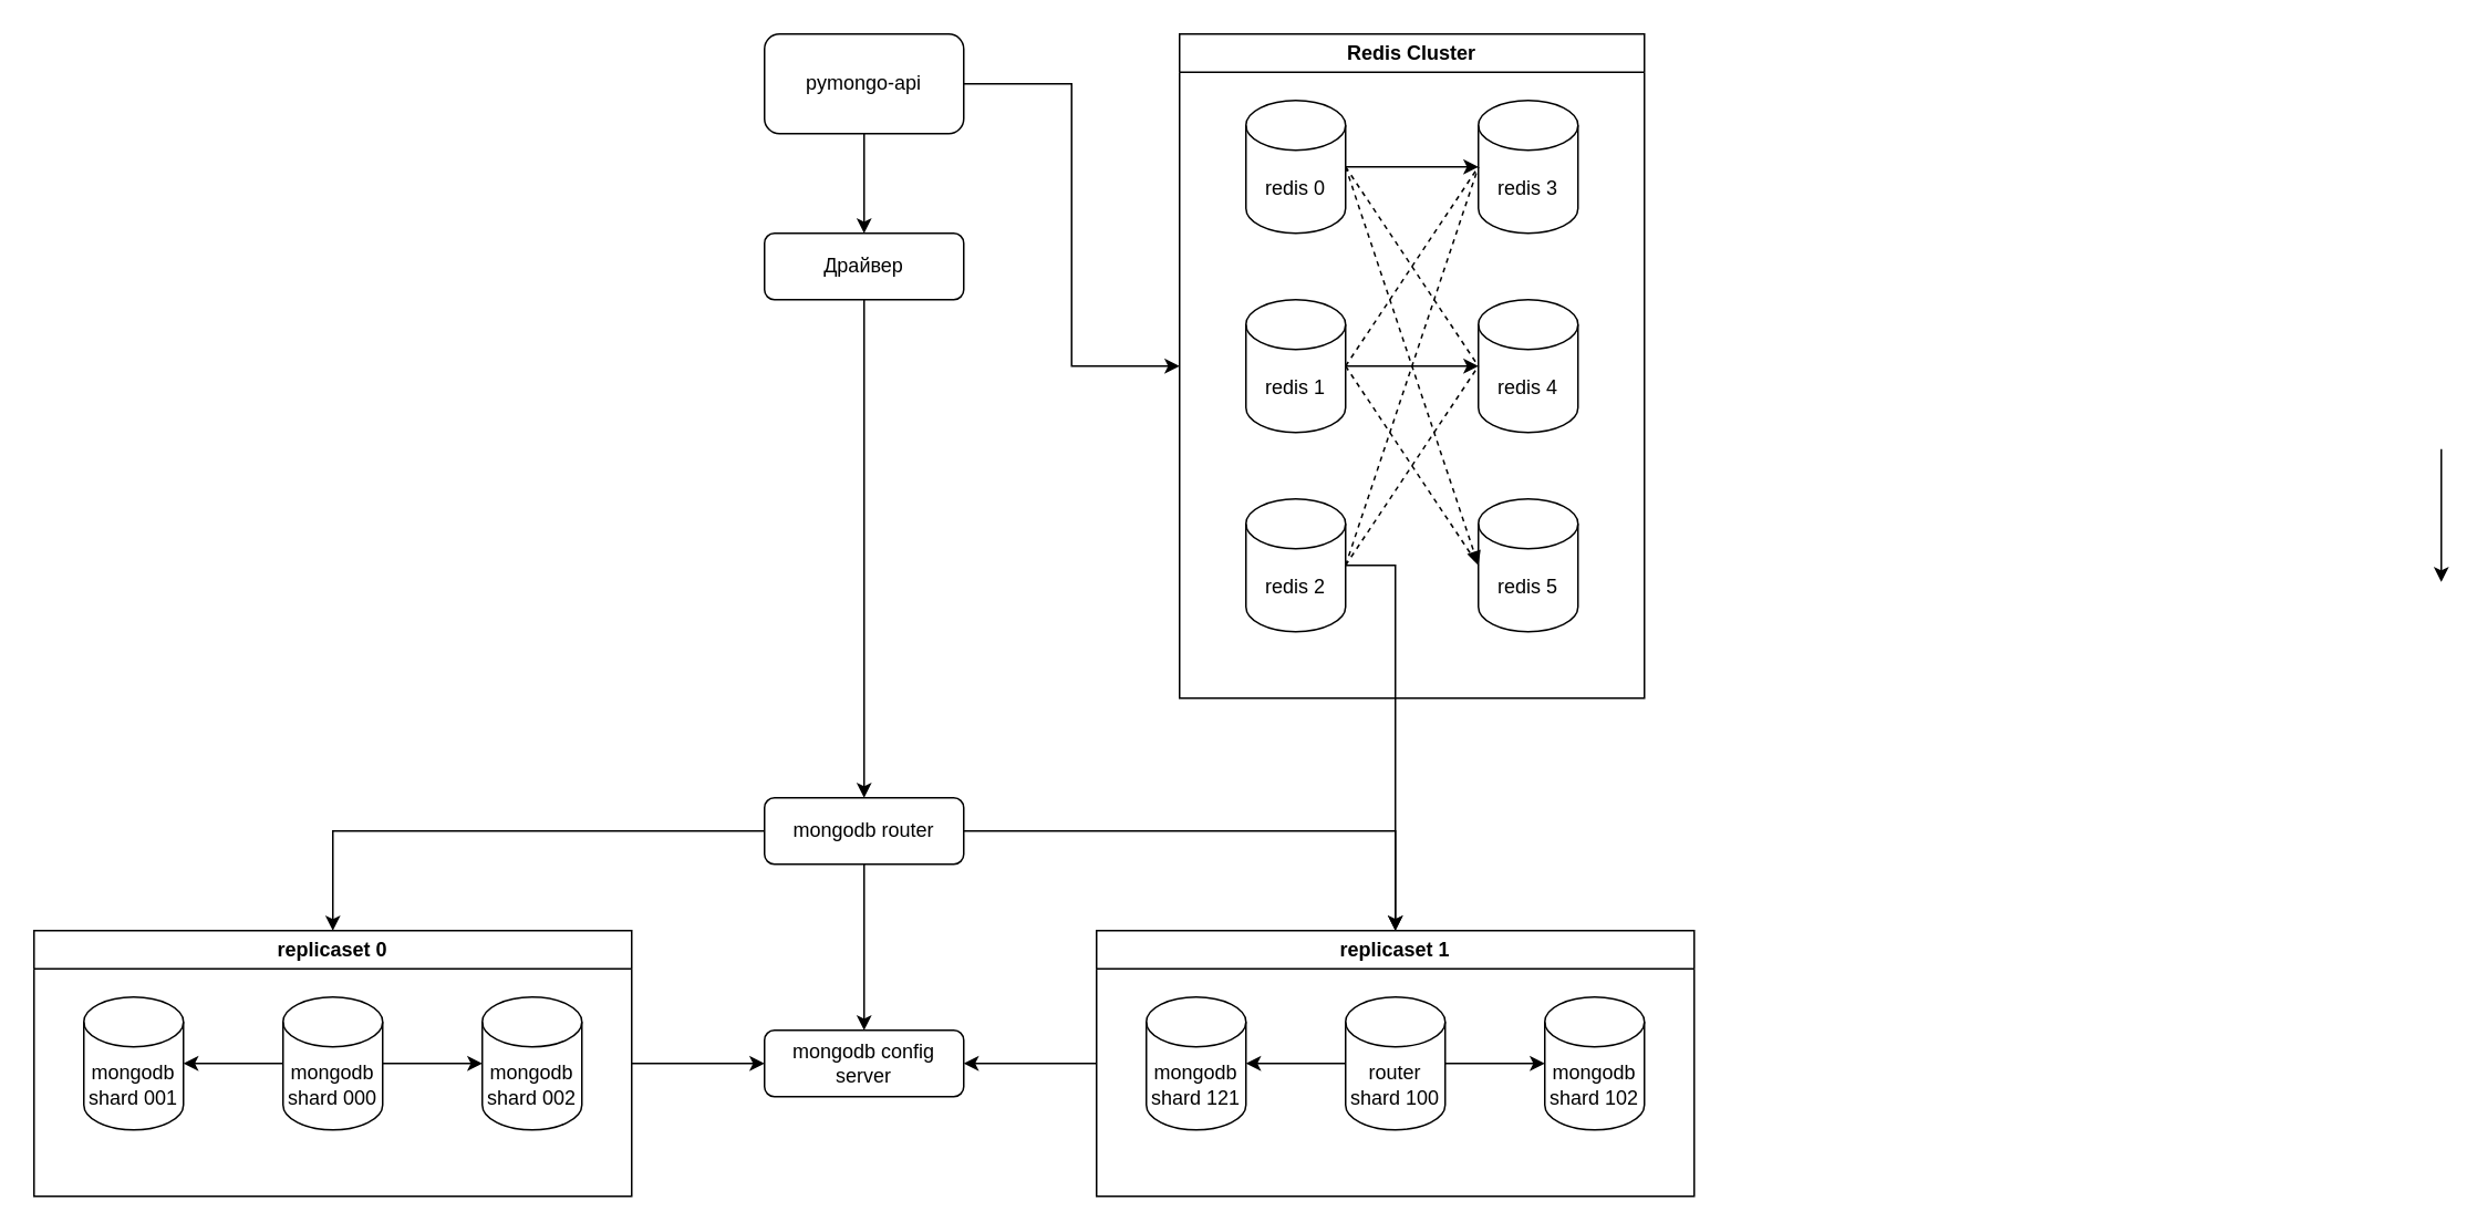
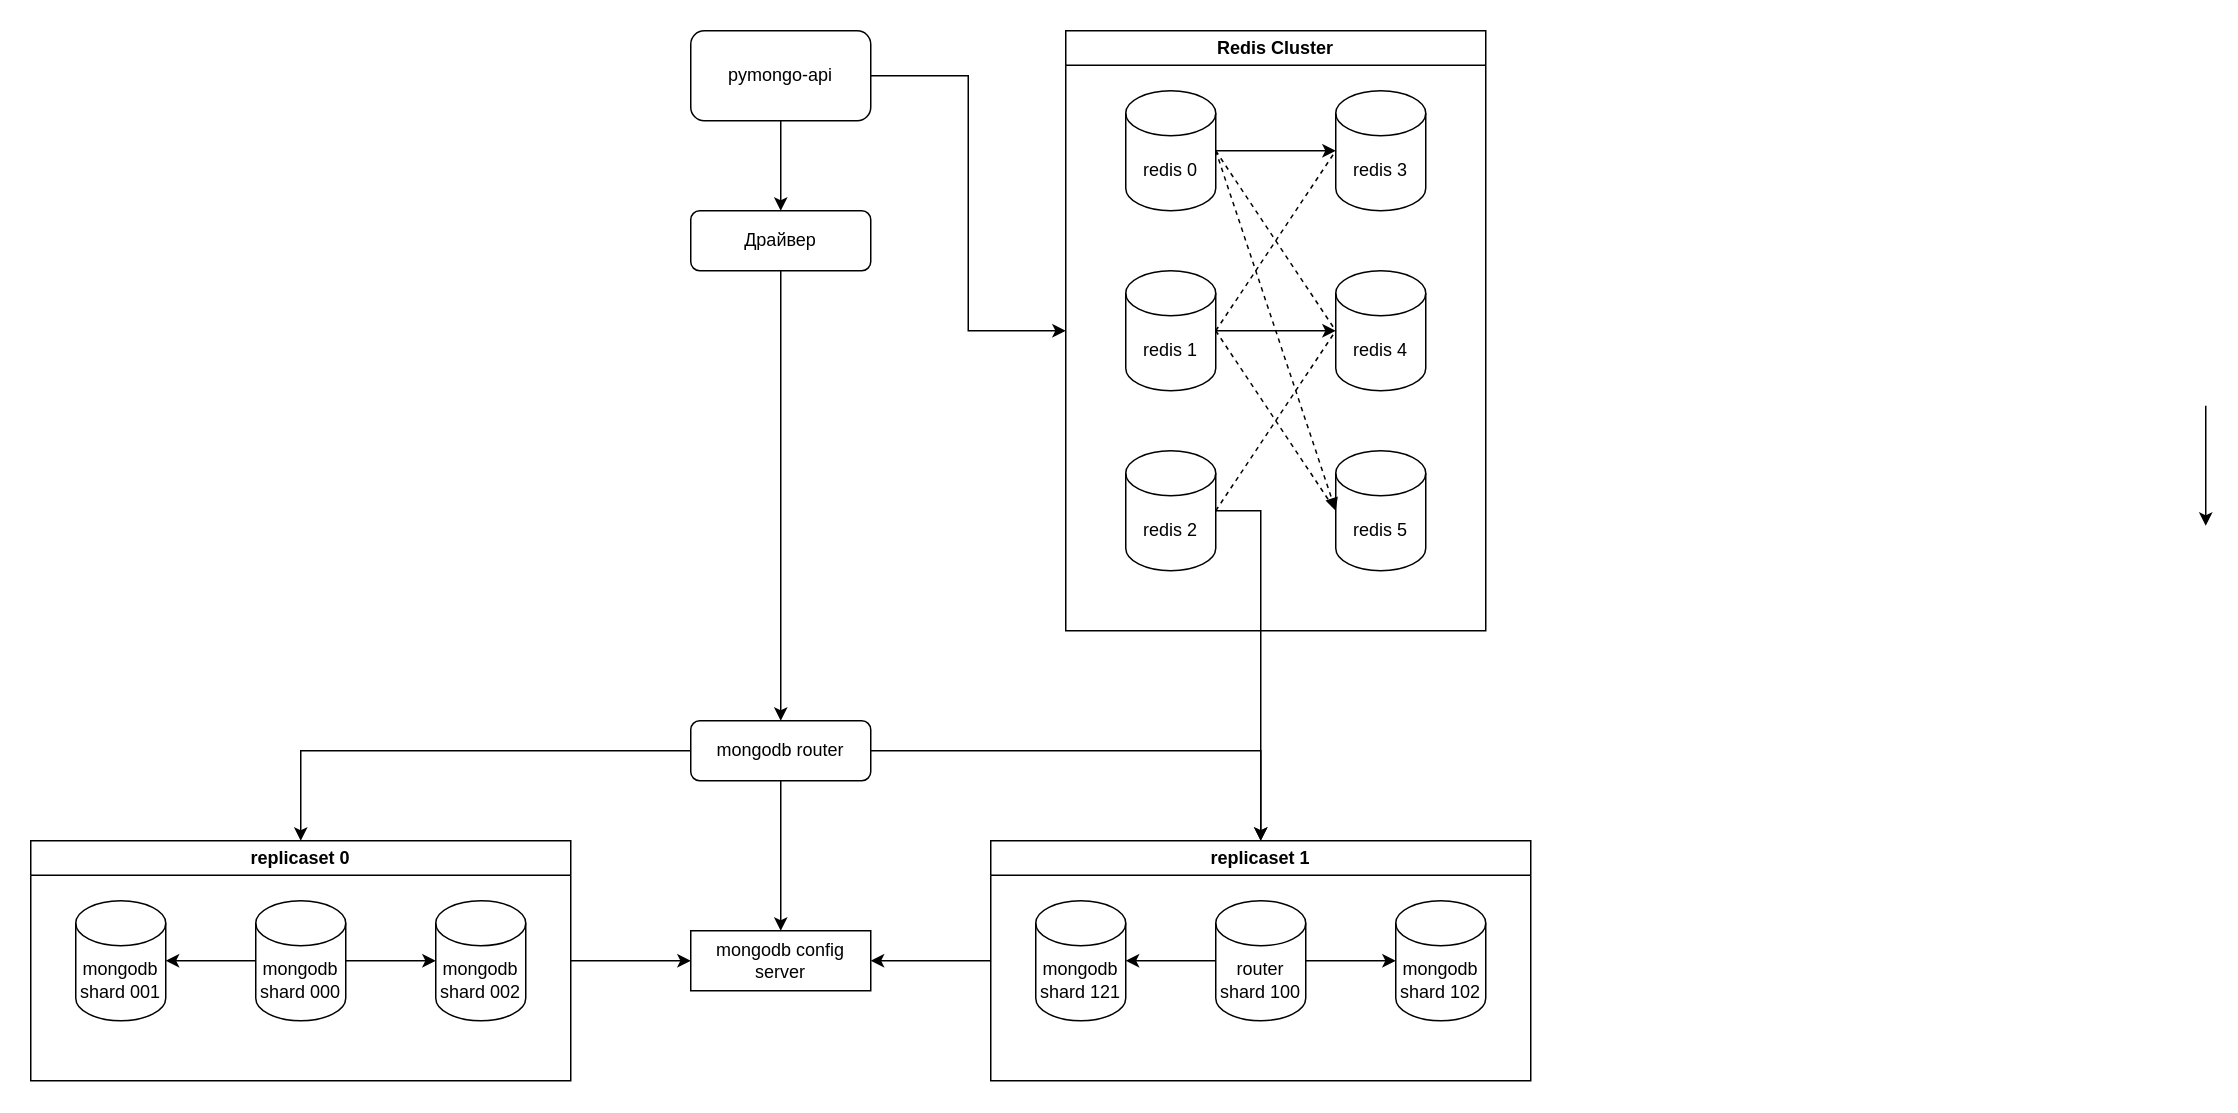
  <mxCell id="0" />
  <mxCell id="1" parent="0" />
  <mxCell id="2" style="edgeStyle=orthogonalEdgeStyle;rounded=0;orthogonalLoop=1;jettySize=auto;html=1;exitX=0.5;exitY=1;exitDx=0;exitDy=0;entryX=0.5;entryY=0;entryDx=0;entryDy=0;" parent="1" source="4" target="9" edge="1"><mxGeometry relative="1" as="geometry" /></mxCell>
  <mxCell id="3" style="edgeStyle=orthogonalEdgeStyle;rounded=0;orthogonalLoop=1;jettySize=auto;html=1;exitX=1;exitY=0.5;exitDx=0;exitDy=0;entryX=0;entryY=0.5;entryDx=0;entryDy=0;" edge="1" parent="1" source="4" target="34"><mxGeometry relative="1" as="geometry" /></mxCell>
  <mxCell id="4" value="pymongo-api" style="rounded=1;whiteSpace=wrap;html=1;" parent="1" vertex="1"><mxGeometry x="460" y="20" width="120" height="60" as="geometry" /></mxCell>
  <mxCell id="5" value="mongodb shard 000" style="shape=cylinder3;whiteSpace=wrap;html=1;boundedLbl=1;backgroundOutline=1;size=15;" parent="1" vertex="1"><mxGeometry x="170" y="600" width="60" height="80" as="geometry" /></mxCell>
  <mxCell id="6" value="" style="edgeStyle=orthogonalEdgeStyle;rounded=0;orthogonalLoop=1;jettySize=auto;html=1;" parent="1" source="7" target="19" edge="1"><mxGeometry relative="1" as="geometry" /></mxCell>
  <mxCell id="7" value="router shard 100" style="shape=cylinder3;whiteSpace=wrap;html=1;boundedLbl=1;backgroundOutline=1;size=15;" parent="1" vertex="1"><mxGeometry x="810" y="600" width="60" height="80" as="geometry" /></mxCell>
  <mxCell id="8" style="edgeStyle=orthogonalEdgeStyle;rounded=0;orthogonalLoop=1;jettySize=auto;html=1;exitX=0.5;exitY=1;exitDx=0;exitDy=0;entryX=0.5;entryY=0;entryDx=0;entryDy=0;" parent="1" source="9" target="13" edge="1"><mxGeometry relative="1" as="geometry" /></mxCell>
  <mxCell id="9" value="Драйвер" style="rounded=1;whiteSpace=wrap;html=1;" parent="1" vertex="1"><mxGeometry x="460" y="140" width="120" height="40" as="geometry" /></mxCell>
  <mxCell id="10" style="edgeStyle=orthogonalEdgeStyle;rounded=0;orthogonalLoop=1;jettySize=auto;html=1;exitX=1;exitY=0.5;exitDx=0;exitDy=0;entryX=0.5;entryY=0;entryDx=0;entryDy=0;" parent="1" source="13" target="26" edge="1"><mxGeometry relative="1" as="geometry" /></mxCell>
  <mxCell id="11" style="edgeStyle=orthogonalEdgeStyle;rounded=0;orthogonalLoop=1;jettySize=auto;html=1;exitX=0;exitY=0.5;exitDx=0;exitDy=0;entryX=0.5;entryY=0;entryDx=0;entryDy=0;" parent="1" source="13" target="24" edge="1"><mxGeometry relative="1" as="geometry" /></mxCell>
  <mxCell id="12" style="edgeStyle=orthogonalEdgeStyle;rounded=0;orthogonalLoop=1;jettySize=auto;html=1;exitX=0.5;exitY=1;exitDx=0;exitDy=0;" parent="1" source="13" target="15" edge="1"><mxGeometry relative="1" as="geometry" /></mxCell>
  <mxCell id="13" value="mongodb router" style="rounded=1;whiteSpace=wrap;html=1;" parent="1" vertex="1"><mxGeometry x="460" y="480" width="120" height="40" as="geometry" /></mxCell>
  <mxCell id="14" style="edgeStyle=orthogonalEdgeStyle;rounded=0;orthogonalLoop=1;jettySize=auto;html=1;exitX=0.5;exitY=1;exitDx=0;exitDy=0;" parent="1" edge="1"><mxGeometry relative="1" as="geometry"><mxPoint x="1470" y="270" as="sourcePoint" /><mxPoint x="1470" y="350" as="targetPoint" /></mxGeometry></mxCell>
- <mxCell id="15" value="mongodb config server" style="rounded=1;whiteSpace=wrap;html=1;" parent="1" vertex="1"><mxGeometry x="460" y="620" width="120" height="40" as="geometry" /></mxCell>
+ <mxCell id="15" value="mongodb config server" style="whiteSpace=wrap;html=1;rounded=0;" parent="1" vertex="1"><mxGeometry x="460" y="620" width="120" height="40" as="geometry" /></mxCell>
  <mxCell id="16" value="mongodb shard 001" style="shape=cylinder3;whiteSpace=wrap;html=1;boundedLbl=1;backgroundOutline=1;size=15;" parent="1" vertex="1"><mxGeometry x="50" y="600" width="60" height="80" as="geometry" /></mxCell>
  <mxCell id="17" value="mongodb shard 002" style="shape=cylinder3;whiteSpace=wrap;html=1;boundedLbl=1;backgroundOutline=1;size=15;" parent="1" vertex="1"><mxGeometry x="290" y="600" width="60" height="80" as="geometry" /></mxCell>
  <mxCell id="18" value="mongodb shard 121" style="shape=cylinder3;whiteSpace=wrap;html=1;boundedLbl=1;backgroundOutline=1;size=15;" parent="1" vertex="1"><mxGeometry x="690" y="600" width="60" height="80" as="geometry" /></mxCell>
  <mxCell id="19" value="mongodb shard 102" style="shape=cylinder3;whiteSpace=wrap;html=1;boundedLbl=1;backgroundOutline=1;size=15;" parent="1" vertex="1"><mxGeometry x="930" y="600" width="60" height="80" as="geometry" /></mxCell>
  <mxCell id="20" style="edgeStyle=orthogonalEdgeStyle;rounded=0;orthogonalLoop=1;jettySize=auto;html=1;exitX=0;exitY=0.5;exitDx=0;exitDy=0;exitPerimeter=0;entryX=1;entryY=0.5;entryDx=0;entryDy=0;entryPerimeter=0;" parent="1" source="5" target="16" edge="1"><mxGeometry relative="1" as="geometry" /></mxCell>
  <mxCell id="21" style="edgeStyle=orthogonalEdgeStyle;rounded=0;orthogonalLoop=1;jettySize=auto;html=1;exitX=1;exitY=0.5;exitDx=0;exitDy=0;exitPerimeter=0;entryX=0;entryY=0.5;entryDx=0;entryDy=0;entryPerimeter=0;" parent="1" source="5" target="17" edge="1"><mxGeometry relative="1" as="geometry" /></mxCell>
  <mxCell id="22" style="edgeStyle=orthogonalEdgeStyle;rounded=0;orthogonalLoop=1;jettySize=auto;html=1;exitX=0;exitY=0.5;exitDx=0;exitDy=0;exitPerimeter=0;entryX=1;entryY=0.5;entryDx=0;entryDy=0;entryPerimeter=0;" parent="1" source="7" target="18" edge="1"><mxGeometry relative="1" as="geometry" /></mxCell>
  <mxCell id="23" style="edgeStyle=orthogonalEdgeStyle;rounded=0;orthogonalLoop=1;jettySize=auto;html=1;exitX=1;exitY=0.5;exitDx=0;exitDy=0;entryX=0;entryY=0.5;entryDx=0;entryDy=0;" parent="1" source="24" target="15" edge="1"><mxGeometry relative="1" as="geometry" /></mxCell>
  <mxCell id="24" value="replicaset 0" style="swimlane;whiteSpace=wrap;html=1;" parent="1" vertex="1"><mxGeometry x="20" y="560" width="360" height="160" as="geometry" /></mxCell>
  <mxCell id="25" style="edgeStyle=orthogonalEdgeStyle;rounded=0;orthogonalLoop=1;jettySize=auto;html=1;exitX=0;exitY=0.5;exitDx=0;exitDy=0;entryX=1;entryY=0.5;entryDx=0;entryDy=0;" parent="1" source="26" target="15" edge="1"><mxGeometry relative="1" as="geometry" /></mxCell>
  <mxCell id="26" value="replicaset 1" style="swimlane;whiteSpace=wrap;html=1;" parent="1" vertex="1"><mxGeometry x="660" y="560" width="360" height="160" as="geometry" /></mxCell>
  <mxCell id="27" value="" style="group" vertex="1" connectable="0" parent="1"><mxGeometry x="710" y="20" width="280" height="400" as="geometry" /></mxCell>
  <mxCell id="28" value="redis 2" style="shape=cylinder3;whiteSpace=wrap;html=1;boundedLbl=1;backgroundOutline=1;size=15;" vertex="1" parent="27"><mxGeometry x="40" y="280" width="60" height="80" as="geometry" /></mxCell>
  <mxCell id="29" value="redis 1" style="shape=cylinder3;whiteSpace=wrap;html=1;boundedLbl=1;backgroundOutline=1;size=15;" vertex="1" parent="27"><mxGeometry x="40" y="160" width="60" height="80" as="geometry" /></mxCell>
  <mxCell id="30" value="redis 0" style="shape=cylinder3;whiteSpace=wrap;html=1;boundedLbl=1;backgroundOutline=1;size=15;" vertex="1" parent="27"><mxGeometry x="40" y="40" width="60" height="80" as="geometry" /></mxCell>
  <mxCell id="31" value="redis 5" style="shape=cylinder3;whiteSpace=wrap;html=1;boundedLbl=1;backgroundOutline=1;size=15;" vertex="1" parent="27"><mxGeometry x="180" y="280" width="60" height="80" as="geometry" /></mxCell>
  <mxCell id="32" value="redis 4" style="shape=cylinder3;whiteSpace=wrap;html=1;boundedLbl=1;backgroundOutline=1;size=15;" vertex="1" parent="27"><mxGeometry x="180" y="160" width="60" height="80" as="geometry" /></mxCell>
  <mxCell id="33" value="redis 3" style="shape=cylinder3;whiteSpace=wrap;html=1;boundedLbl=1;backgroundOutline=1;size=15;" vertex="1" parent="27"><mxGeometry x="180" y="40" width="60" height="80" as="geometry" /></mxCell>
  <mxCell id="34" value="Redis Cluster" style="swimlane;whiteSpace=wrap;html=1;" vertex="1" parent="27"><mxGeometry width="280" height="400" as="geometry" /></mxCell>
  <mxCell id="35" value="" style="endArrow=none;dashed=1;html=1;rounded=0;entryX=0;entryY=0.5;entryDx=0;entryDy=0;entryPerimeter=0;exitX=1;exitY=0.5;exitDx=0;exitDy=0;exitPerimeter=0;" edge="1" parent="34"><mxGeometry width="50" height="50" relative="1" as="geometry"><mxPoint x="100" y="320" as="sourcePoint" /><mxPoint x="180" y="200" as="targetPoint" /></mxGeometry></mxCell>
  <mxCell id="36" value="" style="endArrow=none;dashed=1;html=1;rounded=0;entryX=0;entryY=0.5;entryDx=0;entryDy=0;entryPerimeter=0;exitX=1;exitY=0.5;exitDx=0;exitDy=0;exitPerimeter=0;" edge="1" parent="34"><mxGeometry width="50" height="50" relative="1" as="geometry"><mxPoint x="100" y="200" as="sourcePoint" /><mxPoint x="180" y="320" as="targetPoint" /></mxGeometry></mxCell>
  <mxCell id="37" style="edgeStyle=orthogonalEdgeStyle;rounded=0;orthogonalLoop=1;jettySize=auto;html=1;exitX=1;exitY=0.5;exitDx=0;exitDy=0;exitPerimeter=0;entryX=0;entryY=0.5;entryDx=0;entryDy=0;entryPerimeter=0;" edge="1" parent="27" source="30" target="33"><mxGeometry relative="1" as="geometry" /></mxCell>
  <mxCell id="38" style="edgeStyle=orthogonalEdgeStyle;rounded=0;orthogonalLoop=1;jettySize=auto;html=1;exitX=1;exitY=0.5;exitDx=0;exitDy=0;exitPerimeter=0;entryX=0;entryY=0.5;entryDx=0;entryDy=0;entryPerimeter=0;" edge="1" parent="27" source="29" target="32"><mxGeometry relative="1" as="geometry" /></mxCell>
  <mxCell id="39" style="edgeStyle=orthogonalEdgeStyle;rounded=0;orthogonalLoop=1;jettySize=auto;html=1;exitX=1;exitY=0.5;exitDx=0;exitDy=0;exitPerimeter=0;" edge="1" parent="27" source="28" target="26"><mxGeometry relative="1" as="geometry" /></mxCell>
  <mxCell id="40" value="" style="endArrow=none;dashed=1;html=1;rounded=0;entryX=0;entryY=0.5;entryDx=0;entryDy=0;entryPerimeter=0;exitX=1;exitY=0.5;exitDx=0;exitDy=0;exitPerimeter=0;" edge="1" parent="27" source="29" target="33"><mxGeometry width="50" height="50" relative="1" as="geometry"><mxPoint x="115" y="180" as="sourcePoint" /><mxPoint x="165" y="130" as="targetPoint" /></mxGeometry></mxCell>
  <mxCell id="41" value="" style="endArrow=none;dashed=1;html=1;rounded=0;entryX=0;entryY=0.5;entryDx=0;entryDy=0;entryPerimeter=0;exitX=1;exitY=0.5;exitDx=0;exitDy=0;exitPerimeter=0;" edge="1" parent="27" source="30" target="32"><mxGeometry width="50" height="50" relative="1" as="geometry"><mxPoint x="110" y="210" as="sourcePoint" /><mxPoint x="190" y="90" as="targetPoint" /></mxGeometry></mxCell>
  <mxCell id="42" value="" style="endArrow=block;dashed=1;html=1;rounded=0;entryX=0;entryY=0.5;entryDx=0;entryDy=0;entryPerimeter=0;exitX=1;exitY=0.5;exitDx=0;exitDy=0;exitPerimeter=0;" edge="1" parent="27" source="30" target="31"><mxGeometry width="50" height="50" relative="1" as="geometry"><mxPoint x="110" y="90" as="sourcePoint" /><mxPoint x="190" y="210" as="targetPoint" /></mxGeometry></mxCell>
- <mxCell id="43" value="" style="endArrow=none;dashed=1;html=1;rounded=0;entryX=0;entryY=0.5;entryDx=0;entryDy=0;entryPerimeter=0;exitX=1;exitY=0.5;exitDx=0;exitDy=0;exitPerimeter=0;" edge="1" parent="27" source="28" target="33"><mxGeometry width="50" height="50" relative="1" as="geometry"><mxPoint x="120" y="100" as="sourcePoint" /><mxPoint x="200" y="220" as="targetPoint" /></mxGeometry></mxCell>
